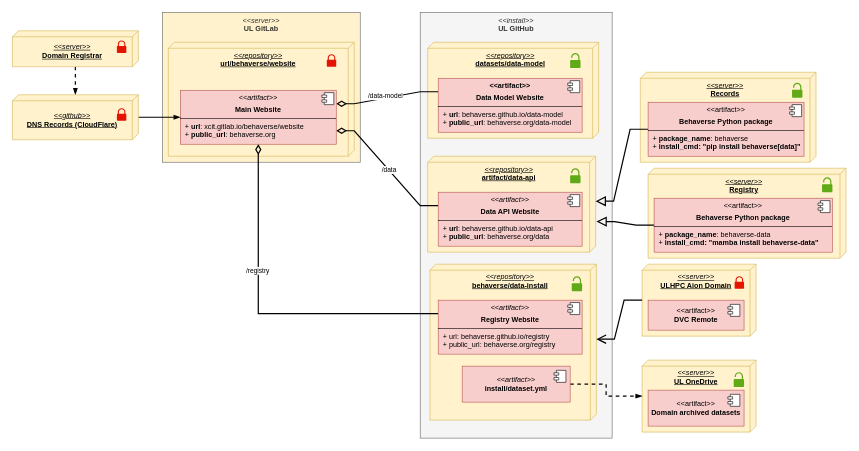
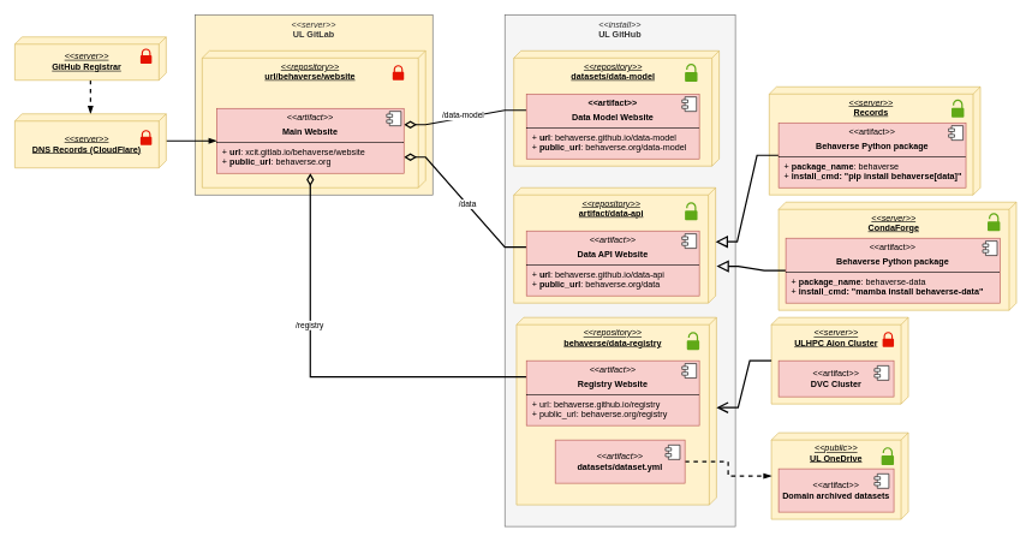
  <mxCell id="0" />
  <mxCell id="1" parent="0" />
  <mxCell id="2" value="&lt;i&gt;&amp;lt;&amp;lt;server&amp;gt;&amp;gt;&lt;/i&gt;&lt;div&gt;&lt;b&gt;Records&lt;/b&gt;&lt;/div&gt;" style="verticalAlign=top;align=center;spacingTop=8;spacingLeft=2;spacingRight=12;shape=cube;size=10;direction=south;fontStyle=4;html=1;whiteSpace=wrap;fillColor=#fff2cc;strokeColor=#d6b656;" vertex="1" parent="1"><mxGeometry x="1067" y="120" width="293" height="150" as="geometry" /></mxCell>
- <mxCell id="3" value="&lt;i&gt;&amp;lt;&amp;lt;server&amp;gt;&amp;gt;&lt;/i&gt;&lt;div&gt;&lt;b&gt;Registry&lt;/b&gt;&lt;/div&gt;" style="verticalAlign=top;align=center;spacingTop=8;spacingLeft=2;spacingRight=12;shape=cube;size=10;direction=south;fontStyle=4;html=1;whiteSpace=wrap;fillColor=#fff2cc;strokeColor=#d6b656;" vertex="1" parent="1"><mxGeometry x="1080" y="280" width="330" height="150" as="geometry" /></mxCell>
+ <mxCell id="3" value="&lt;i&gt;&amp;lt;&amp;lt;server&amp;gt;&amp;gt;&lt;/i&gt;&lt;div&gt;&lt;b&gt;CondaForge&lt;/b&gt;&lt;/div&gt;" style="verticalAlign=top;align=center;spacingTop=8;spacingLeft=2;spacingRight=12;shape=cube;size=10;direction=south;fontStyle=4;html=1;whiteSpace=wrap;fillColor=#fff2cc;strokeColor=#d6b656;" vertex="1" parent="1"><mxGeometry x="1080" y="280" width="330" height="150" as="geometry" /></mxCell>
  <mxCell id="4" value="&lt;div&gt;&lt;i&gt;&amp;lt;&amp;lt;install&amp;gt;&amp;gt;&lt;/i&gt;&lt;/div&gt;&lt;b&gt;UL GitHub&lt;/b&gt;" style="rounded=0;whiteSpace=wrap;html=1;verticalAlign=top;fillColor=#f5f5f5;fontColor=#333333;strokeColor=#666666;" vertex="1" parent="1"><mxGeometry x="700" y="20" width="320" height="710" as="geometry" /></mxCell>
  <mxCell id="5" value="&lt;i&gt;&amp;lt;&amp;lt;repository&amp;gt;&amp;gt;&lt;/i&gt;&lt;div&gt;&lt;b&gt;datasets/data-model&lt;/b&gt;&lt;/div&gt;" style="verticalAlign=top;align=center;spacingTop=8;spacingLeft=2;spacingRight=12;shape=cube;size=10;direction=south;fontStyle=4;html=1;whiteSpace=wrap;fillColor=#fff2cc;strokeColor=#d6b656;" vertex="1" parent="1"><mxGeometry x="712.5" y="70" width="285" height="160" as="geometry" /></mxCell>
  <mxCell id="6" value="&lt;div&gt;&lt;i&gt;&amp;lt;&amp;lt;server&amp;gt;&amp;gt;&lt;/i&gt;&lt;/div&gt;&lt;b&gt;UL GitLab&lt;/b&gt;" style="rounded=0;whiteSpace=wrap;html=1;verticalAlign=top;fillColor=#fff2cc;fontColor=#333333;strokeColor=#666666;" vertex="1" parent="1"><mxGeometry x="270" y="20" width="330" height="250" as="geometry" /></mxCell>
  <mxCell id="7" value="&lt;i&gt;&amp;lt;&amp;lt;repository&amp;gt;&amp;gt;&lt;/i&gt;&lt;div&gt;&lt;b&gt;url/behaverse/website&lt;/b&gt;&lt;/div&gt;" style="verticalAlign=top;align=center;spacingTop=8;spacingLeft=2;spacingRight=12;shape=cube;size=10;direction=south;fontStyle=4;html=1;whiteSpace=wrap;fillColor=#fff2cc;strokeColor=#d6b656;" vertex="1" parent="1"><mxGeometry x="280" y="70" width="310" height="190" as="geometry" /></mxCell>
  <mxCell id="8" value="&lt;i&gt;&amp;lt;&amp;lt;repository&amp;gt;&amp;gt;&lt;/i&gt;&lt;div&gt;&lt;b&gt;artifact/data-api&lt;/b&gt;&lt;/div&gt;" style="verticalAlign=top;align=center;spacingTop=8;spacingLeft=2;spacingRight=12;shape=cube;size=10;direction=south;fontStyle=4;html=1;whiteSpace=wrap;fillColor=#fff2cc;strokeColor=#d6b656;" vertex="1" parent="1"><mxGeometry x="712.5" y="260" width="280" height="160" as="geometry" /></mxCell>
  <mxCell id="9" style="edgeStyle=entityRelationEdgeStyle;rounded=0;orthogonalLoop=1;jettySize=auto;html=1;endArrow=none;endFill=0;startArrow=diamondThin;startFill=0;exitX=1;exitY=0.25;exitDx=0;exitDy=0;startSize=12;entryX=0;entryY=0.25;entryDx=0;entryDy=0;strokeWidth=2;" edge="1" parent="1" source="13" target="17"><mxGeometry relative="1" as="geometry" /></mxCell>
  <mxCell id="10" value="/data-model" style="edgeLabel;html=1;align=center;verticalAlign=middle;resizable=0;points=[];" vertex="1" connectable="0" parent="9"><mxGeometry x="-0.038" y="4" relative="1" as="geometry"><mxPoint as="offset" /></mxGeometry></mxCell>
  <mxCell id="11" style="edgeStyle=entityRelationEdgeStyle;rounded=0;orthogonalLoop=1;jettySize=auto;html=1;endArrow=none;endFill=0;startArrow=diamondThin;startFill=0;startSize=12;exitX=1;exitY=0.75;exitDx=0;exitDy=0;strokeWidth=2;entryX=0;entryY=0.25;entryDx=0;entryDy=0;" edge="1" parent="1" source="13" target="15"><mxGeometry relative="1" as="geometry"><Array as="points"><mxPoint x="620" y="300" /><mxPoint x="540" y="290" /></Array></mxGeometry></mxCell>
  <mxCell id="12" value="/data" style="edgeLabel;html=1;align=center;verticalAlign=middle;resizable=0;points=[];" vertex="1" connectable="0" parent="11"><mxGeometry x="0.032" relative="1" as="geometry"><mxPoint as="offset" /></mxGeometry></mxCell>
  <mxCell id="13" value="&lt;p style=&quot;margin:0px;margin-top:6px;text-align:center;&quot;&gt;&lt;i style=&quot;&quot;&gt;&amp;lt;&amp;lt;artifact&amp;gt;&amp;gt;&lt;/i&gt;&lt;/p&gt;&lt;p style=&quot;margin:0px;margin-top:6px;text-align:center;&quot;&gt;&lt;b&gt;Main Website&lt;/b&gt;&lt;/p&gt;&lt;hr size=&quot;1&quot; style=&quot;border-style:solid;&quot;&gt;&lt;p style=&quot;margin:0px;margin-left:8px;&quot;&gt;+ &lt;b&gt;url&lt;/b&gt;: xcit.gitlab.io/behaverse/website&lt;br&gt;&lt;/p&gt;&lt;p style=&quot;margin:0px;margin-left:8px;&quot;&gt;+ &lt;b&gt;public_url&lt;/b&gt;: behaverse.org&lt;/p&gt;" style="align=left;overflow=fill;html=1;dropTarget=0;whiteSpace=wrap;fillColor=#f8cecc;strokeColor=#b85450;" vertex="1" parent="1"><mxGeometry x="300" y="150" width="260" height="90" as="geometry" /></mxCell>
  <mxCell id="14" value="" style="shape=component;jettyWidth=8;jettyHeight=4;" vertex="1" parent="13"><mxGeometry x="1" width="20" height="20" relative="1" as="geometry"><mxPoint x="-24" y="4" as="offset" /></mxGeometry></mxCell>
  <mxCell id="15" value="&lt;p style=&quot;margin:0px;margin-top:6px;text-align:center;&quot;&gt;&lt;i&gt;&amp;lt;&amp;lt;artifact&amp;gt;&amp;gt;&lt;/i&gt;&lt;/p&gt;&lt;p style=&quot;margin:0px;margin-top:6px;text-align:center;&quot;&gt;&lt;b&gt;Data API Website&lt;/b&gt;&lt;/p&gt;&lt;hr size=&quot;1&quot; style=&quot;border-style:solid;&quot;&gt;&lt;p style=&quot;margin:0px;margin-left:8px;&quot;&gt;+ &lt;b&gt;url&lt;/b&gt;: behaverse.github.io/data-api&lt;br&gt;&lt;/p&gt;&lt;p style=&quot;margin:0px;margin-left:8px;&quot;&gt;+ &lt;b&gt;public_url&lt;/b&gt;: behaverse.org/data&lt;/p&gt;" style="align=left;overflow=fill;html=1;dropTarget=0;whiteSpace=wrap;fillColor=#f8cecc;strokeColor=#b85450;" vertex="1" parent="1"><mxGeometry x="730" y="320" width="240" height="90" as="geometry" /></mxCell>
  <mxCell id="16" value="" style="shape=component;jettyWidth=8;jettyHeight=4;" vertex="1" parent="15"><mxGeometry x="1" width="20" height="20" relative="1" as="geometry"><mxPoint x="-24" y="4" as="offset" /></mxGeometry></mxCell>
  <mxCell id="17" value="&lt;p style=&quot;margin:0px;margin-top:6px;text-align:center;&quot;&gt;&lt;b&gt;&amp;lt;&amp;lt;artifact&amp;gt;&amp;gt;&lt;/b&gt;&lt;/p&gt;&lt;p style=&quot;margin:0px;margin-top:6px;text-align:center;&quot;&gt;&lt;b&gt;Data Model Website&lt;/b&gt;&lt;/p&gt;&lt;hr size=&quot;1&quot; style=&quot;border-style:solid;&quot;&gt;&lt;p style=&quot;margin:0px;margin-left:8px;&quot;&gt;+ &lt;b&gt;url&lt;/b&gt;: behaverse.github.io/data-model&lt;br&gt;&lt;/p&gt;&lt;p style=&quot;margin:0px;margin-left:8px;&quot;&gt;+ &lt;b&gt;public_url&lt;/b&gt;: behaverse.org/data-model&lt;/p&gt;" style="align=left;overflow=fill;html=1;dropTarget=0;whiteSpace=wrap;fillColor=#f8cecc;strokeColor=#b85450;" vertex="1" parent="1"><mxGeometry x="730" y="130" width="240" height="90" as="geometry" /></mxCell>
  <mxCell id="18" value="" style="shape=component;jettyWidth=8;jettyHeight=4;" vertex="1" parent="17"><mxGeometry x="1" width="20" height="20" relative="1" as="geometry"><mxPoint x="-24" y="4" as="offset" /></mxGeometry></mxCell>
- <mxCell id="19" value="&lt;i&gt;&amp;lt;&amp;lt;repository&amp;gt;&amp;gt;&lt;/i&gt;&lt;div&gt;&lt;b&gt;behaverse/data-install&lt;/b&gt;&lt;/div&gt;" style="verticalAlign=top;align=center;spacingTop=8;spacingLeft=2;spacingRight=12;shape=cube;size=10;direction=south;fontStyle=4;html=1;whiteSpace=wrap;fillColor=#fff2cc;strokeColor=#d6b656;" vertex="1" parent="1"><mxGeometry x="716.25" y="440" width="277.5" height="260" as="geometry" /></mxCell>
+ <mxCell id="19" value="&lt;i&gt;&amp;lt;&amp;lt;repository&amp;gt;&amp;gt;&lt;/i&gt;&lt;div&gt;&lt;b&gt;behaverse/data-registry&lt;/b&gt;&lt;/div&gt;" style="verticalAlign=top;align=center;spacingTop=8;spacingLeft=2;spacingRight=12;shape=cube;size=10;direction=south;fontStyle=4;html=1;whiteSpace=wrap;fillColor=#fff2cc;strokeColor=#d6b656;" vertex="1" parent="1"><mxGeometry x="716.25" y="440" width="277.5" height="260" as="geometry" /></mxCell>
  <mxCell id="20" style="edgeStyle=orthogonalEdgeStyle;rounded=0;orthogonalLoop=1;jettySize=auto;html=1;endArrow=diamondThin;endFill=0;endSize=12;strokeWidth=2;exitX=0;exitY=0.25;exitDx=0;exitDy=0;" edge="1" parent="1" source="22" target="13"><mxGeometry relative="1" as="geometry" /></mxCell>
  <mxCell id="21" value="/registry" style="edgeLabel;html=1;align=center;verticalAlign=middle;resizable=0;points=[];" vertex="1" connectable="0" parent="20"><mxGeometry x="0.276" y="2" relative="1" as="geometry"><mxPoint as="offset" /></mxGeometry></mxCell>
  <mxCell id="22" value="&lt;p style=&quot;margin:0px;margin-top:6px;text-align:center;&quot;&gt;&lt;i&gt;&amp;lt;&amp;lt;artifact&amp;gt;&amp;gt;&lt;/i&gt;&lt;/p&gt;&lt;p style=&quot;margin:0px;margin-top:6px;text-align:center;&quot;&gt;&lt;b&gt;Registry Website&lt;/b&gt;&lt;/p&gt;&lt;hr size=&quot;1&quot; style=&quot;border-style:solid;&quot;&gt;&lt;p style=&quot;margin:0px;margin-left:8px;&quot;&gt;+ url: behaverse.github.io/registry&lt;br&gt;&lt;/p&gt;&lt;p style=&quot;margin:0px;margin-left:8px;&quot;&gt;+ public_url: behaverse.org/registry&lt;/p&gt;" style="align=left;overflow=fill;html=1;dropTarget=0;whiteSpace=wrap;fillColor=#f8cecc;strokeColor=#b85450;" vertex="1" parent="1"><mxGeometry x="730" y="500" width="240" height="90" as="geometry" /></mxCell>
  <mxCell id="23" value="" style="shape=component;jettyWidth=8;jettyHeight=4;" vertex="1" parent="22"><mxGeometry x="1" width="20" height="20" relative="1" as="geometry"><mxPoint x="-24" y="4" as="offset" /></mxGeometry></mxCell>
  <mxCell id="24" style="edgeStyle=entityRelationEdgeStyle;rounded=0;orthogonalLoop=1;jettySize=auto;html=1;entryX=0;entryY=0;entryDx=75;entryDy=0;entryPerimeter=0;strokeWidth=2;endArrow=block;endFill=0;startSize=12;endSize=12;" edge="1" parent="1" source="50" target="8"><mxGeometry relative="1" as="geometry" /></mxCell>
  <mxCell id="25" style="edgeStyle=entityRelationEdgeStyle;rounded=0;orthogonalLoop=1;jettySize=auto;html=1;entryX=0.681;entryY=-0.005;entryDx=0;entryDy=0;entryPerimeter=0;endArrow=block;endFill=0;endSize=12;strokeWidth=2;" edge="1" parent="1" source="52" target="8"><mxGeometry relative="1" as="geometry" /></mxCell>
- <mxCell id="26" value="&lt;i&gt;&amp;lt;&amp;lt;server&amp;gt;&amp;gt;&lt;/i&gt;&lt;div&gt;&lt;b&gt;UL OneDrive&lt;/b&gt;&lt;/div&gt;" style="verticalAlign=top;align=center;spacingTop=8;spacingLeft=2;spacingRight=12;shape=cube;size=10;direction=south;fontStyle=4;html=1;whiteSpace=wrap;fillColor=#fff2cc;strokeColor=#d6b656;" vertex="1" parent="1"><mxGeometry x="1070" y="600" width="190" height="120" as="geometry" /></mxCell>
- <mxCell id="27" value="&lt;i&gt;&amp;lt;&amp;lt;server&amp;gt;&amp;gt;&lt;/i&gt;&lt;div&gt;&lt;b&gt;ULHPC Aion Domain&lt;/b&gt;&lt;/div&gt;" style="verticalAlign=top;align=center;spacingTop=8;spacingLeft=2;spacingRight=12;shape=cube;size=10;direction=south;fontStyle=4;html=1;whiteSpace=wrap;fillColor=#fff2cc;strokeColor=#d6b656;" vertex="1" parent="1"><mxGeometry x="1070" y="440" width="190" height="120" as="geometry" /></mxCell>
+ <mxCell id="26" value="&lt;i&gt;&amp;lt;&amp;lt;public&amp;gt;&amp;gt;&lt;/i&gt;&lt;div&gt;&lt;b&gt;UL OneDrive&lt;/b&gt;&lt;/div&gt;" style="verticalAlign=top;align=center;spacingTop=8;spacingLeft=2;spacingRight=12;shape=cube;size=10;direction=south;fontStyle=4;html=1;whiteSpace=wrap;fillColor=#fff2cc;strokeColor=#d6b656;" vertex="1" parent="1"><mxGeometry x="1070" y="600" width="190" height="120" as="geometry" /></mxCell>
+ <mxCell id="27" value="&lt;i&gt;&amp;lt;&amp;lt;server&amp;gt;&amp;gt;&lt;/i&gt;&lt;div&gt;&lt;b&gt;ULHPC Aion Cluster&lt;/b&gt;&lt;/div&gt;" style="verticalAlign=top;align=center;spacingTop=8;spacingLeft=2;spacingRight=12;shape=cube;size=10;direction=south;fontStyle=4;html=1;whiteSpace=wrap;fillColor=#fff2cc;strokeColor=#d6b656;" vertex="1" parent="1"><mxGeometry x="1070" y="440" width="190" height="120" as="geometry" /></mxCell>
  <mxCell id="28" style="edgeStyle=entityRelationEdgeStyle;rounded=0;orthogonalLoop=1;jettySize=auto;html=1;entryX=0;entryY=0;entryDx=125;entryDy=0;entryPerimeter=0;strokeWidth=2;endArrow=open;endFill=0;endSize=12;" edge="1" parent="1" source="27" target="19"><mxGeometry relative="1" as="geometry" /></mxCell>
  <mxCell id="29" style="edgeStyle=orthogonalEdgeStyle;rounded=0;orthogonalLoop=1;jettySize=auto;html=1;strokeWidth=2;endArrow=blockThin;endFill=1;dashed=1;" edge="1" parent="1" source="30" target="26"><mxGeometry relative="1" as="geometry" /></mxCell>
- <mxCell id="30" value="&lt;i&gt;&amp;lt;&amp;lt;artifact&amp;gt;&amp;gt;&lt;br&gt;&lt;/i&gt;&lt;b&gt;install/dataset.yml&lt;/b&gt;" style="html=1;dropTarget=0;whiteSpace=wrap;fillColor=#f8cecc;strokeColor=#b85450;" vertex="1" parent="1"><mxGeometry x="770" y="610" width="180" height="60" as="geometry" /></mxCell>
+ <mxCell id="30" value="&lt;i&gt;&amp;lt;&amp;lt;artifact&amp;gt;&amp;gt;&lt;br&gt;&lt;/i&gt;&lt;b&gt;datasets/dataset.yml&lt;/b&gt;" style="html=1;dropTarget=0;whiteSpace=wrap;fillColor=#f8cecc;strokeColor=#b85450;" vertex="1" parent="1"><mxGeometry x="770" y="610" width="180" height="60" as="geometry" /></mxCell>
  <mxCell id="31" value="" style="shape=module;jettyWidth=8;jettyHeight=4;" vertex="1" parent="30"><mxGeometry x="1" width="20" height="20" relative="1" as="geometry"><mxPoint x="-27" y="7" as="offset" /></mxGeometry></mxCell>
- <mxCell id="32" value="&amp;lt;&amp;lt;artifact&amp;gt;&amp;gt;&lt;br&gt;&lt;b&gt;DVC Remote&lt;/b&gt;" style="html=1;dropTarget=0;whiteSpace=wrap;fillColor=#f8cecc;strokeColor=#b85450;" vertex="1" parent="1"><mxGeometry x="1080" y="500" width="160" height="50" as="geometry" /></mxCell>
+ <mxCell id="32" value="&amp;lt;&amp;lt;artifact&amp;gt;&amp;gt;&lt;br&gt;&lt;b&gt;DVC Cluster&lt;/b&gt;" style="html=1;dropTarget=0;whiteSpace=wrap;fillColor=#f8cecc;strokeColor=#b85450;" vertex="1" parent="1"><mxGeometry x="1080" y="500" width="160" height="50" as="geometry" /></mxCell>
  <mxCell id="33" value="" style="shape=module;jettyWidth=8;jettyHeight=4;" vertex="1" parent="32"><mxGeometry x="1" width="20" height="20" relative="1" as="geometry"><mxPoint x="-27" y="7" as="offset" /></mxGeometry></mxCell>
  <mxCell id="34" value="&amp;lt;&amp;lt;artifact&amp;gt;&amp;gt;&lt;br&gt;&lt;b&gt;Domain archived datasets&lt;/b&gt;" style="html=1;dropTarget=0;whiteSpace=wrap;fillColor=#f8cecc;strokeColor=#b85450;" vertex="1" parent="1"><mxGeometry x="1080" y="650" width="160" height="60" as="geometry" /></mxCell>
  <mxCell id="35" value="" style="shape=module;jettyWidth=8;jettyHeight=4;" vertex="1" parent="34"><mxGeometry x="1" width="20" height="20" relative="1" as="geometry"><mxPoint x="-27" y="7" as="offset" /></mxGeometry></mxCell>
  <mxCell id="36" value="" style="sketch=0;pointerEvents=1;shadow=0;dashed=0;html=1;fillColor=#e51400;labelPosition=center;verticalLabelPosition=bottom;verticalAlign=top;outlineConnect=0;align=center;shape=mxgraph.office.security.lock_protected;strokeColor=none;aspect=fixed;fontColor=#ffffff;" vertex="1" parent="1"><mxGeometry x="544.25" y="90" width="15.748" height="20.81" as="geometry" /></mxCell>
  <mxCell id="37" value="" style="sketch=0;pointerEvents=1;shadow=0;dashed=0;html=1;fillColor=#e51400;labelPosition=center;verticalLabelPosition=bottom;verticalAlign=top;outlineConnect=0;align=center;shape=mxgraph.office.security.lock_protected;strokeColor=none;aspect=fixed;fontColor=#ffffff;" vertex="1" parent="1"><mxGeometry x="1224.25" y="460" width="15.748" height="20.81" as="geometry" /></mxCell>
  <mxCell id="38" value="" style="sketch=0;pointerEvents=1;shadow=0;dashed=0;html=1;strokeColor=none;fillColor=#60a917;labelPosition=center;verticalLabelPosition=bottom;verticalAlign=top;outlineConnect=0;align=center;shape=mxgraph.office.security.lock_unprotected;aspect=fixed;fontColor=#ffffff;" vertex="1" parent="1"><mxGeometry x="950" y="280" width="17.323" height="24.95" as="geometry" /></mxCell>
  <mxCell id="39" value="" style="sketch=0;pointerEvents=1;shadow=0;dashed=0;html=1;strokeColor=none;fillColor=#60a917;labelPosition=center;verticalLabelPosition=bottom;verticalAlign=top;outlineConnect=0;align=center;shape=mxgraph.office.security.lock_unprotected;aspect=fixed;fontColor=#ffffff;" vertex="1" parent="1"><mxGeometry x="950" y="87.93" width="17.323" height="24.95" as="geometry" /></mxCell>
  <mxCell id="40" value="" style="sketch=0;pointerEvents=1;shadow=0;dashed=0;html=1;strokeColor=none;fillColor=#60a917;labelPosition=center;verticalLabelPosition=bottom;verticalAlign=top;outlineConnect=0;align=center;shape=mxgraph.office.security.lock_unprotected;aspect=fixed;fontColor=#ffffff;" vertex="1" parent="1"><mxGeometry x="952.68" y="460" width="17.323" height="24.95" as="geometry" /></mxCell>
  <mxCell id="41" value="" style="sketch=0;pointerEvents=1;shadow=0;dashed=0;html=1;strokeColor=none;fillColor=#60a917;labelPosition=center;verticalLabelPosition=bottom;verticalAlign=top;outlineConnect=0;align=center;shape=mxgraph.office.security.lock_unprotected;aspect=fixed;fontColor=#ffffff;" vertex="1" parent="1"><mxGeometry x="1320" y="137.53" width="17.323" height="24.95" as="geometry" /></mxCell>
  <mxCell id="42" value="" style="sketch=0;pointerEvents=1;shadow=0;dashed=0;html=1;strokeColor=none;fillColor=#60a917;labelPosition=center;verticalLabelPosition=bottom;verticalAlign=top;outlineConnect=0;align=center;shape=mxgraph.office.security.lock_unprotected;aspect=fixed;fontColor=#ffffff;" vertex="1" parent="1"><mxGeometry x="1370" y="295.05" width="17.323" height="24.95" as="geometry" /></mxCell>
  <mxCell id="43" value="" style="sketch=0;pointerEvents=1;shadow=0;dashed=0;html=1;strokeColor=none;fillColor=#60a917;labelPosition=center;verticalLabelPosition=bottom;verticalAlign=top;outlineConnect=0;align=center;shape=mxgraph.office.security.lock_unprotected;aspect=fixed;fontColor=#ffffff;" vertex="1" parent="1"><mxGeometry x="1222.68" y="620" width="17.323" height="24.95" as="geometry" /></mxCell>
  <mxCell id="44" style="edgeStyle=orthogonalEdgeStyle;rounded=0;orthogonalLoop=1;jettySize=auto;html=1;endArrow=blockThin;endFill=1;strokeWidth=2;dashed=1;" edge="1" parent="1" source="45" target="47"><mxGeometry relative="1" as="geometry" /></mxCell>
- <mxCell id="45" value="&lt;i&gt;&amp;lt;&amp;lt;server&amp;gt;&amp;gt;&lt;/i&gt;&lt;div&gt;&lt;b&gt;Domain R&lt;/b&gt;&lt;span style=&quot;background-color: initial;&quot;&gt;&lt;b&gt;egistrar&lt;/b&gt;&lt;/span&gt;&lt;/div&gt;" style="verticalAlign=middle;align=center;spacingTop=8;spacingLeft=2;spacingRight=12;shape=cube;size=10;direction=south;fontStyle=4;html=1;whiteSpace=wrap;fillColor=#fff2cc;strokeColor=#d6b656;" vertex="1" parent="1"><mxGeometry x="20" y="50.81" width="210" height="60" as="geometry" /></mxCell>
+ <mxCell id="45" value="&lt;i&gt;&amp;lt;&amp;lt;server&amp;gt;&amp;gt;&lt;/i&gt;&lt;div&gt;&lt;b&gt;GitHub R&lt;/b&gt;&lt;span style=&quot;background-color: initial;&quot;&gt;&lt;b&gt;egistrar&lt;/b&gt;&lt;/span&gt;&lt;/div&gt;" style="verticalAlign=middle;align=center;spacingTop=8;spacingLeft=2;spacingRight=12;shape=cube;size=10;direction=south;fontStyle=4;html=1;whiteSpace=wrap;fillColor=#fff2cc;strokeColor=#d6b656;" vertex="1" parent="1"><mxGeometry x="20" y="50.81" width="210" height="60" as="geometry" /></mxCell>
  <mxCell id="46" style="edgeStyle=orthogonalEdgeStyle;rounded=0;orthogonalLoop=1;jettySize=auto;html=1;strokeWidth=2;endArrow=blockThin;endFill=1;" edge="1" parent="1" source="47" target="13"><mxGeometry relative="1" as="geometry" /></mxCell>
- <mxCell id="47" value="&lt;i&gt;&amp;lt;&amp;lt;github&amp;gt;&amp;gt;&lt;/i&gt;&lt;div&gt;&lt;b&gt;DNS Records (CloudFlare)&lt;/b&gt;&lt;/div&gt;" style="verticalAlign=middle;align=center;spacingTop=8;spacingLeft=2;spacingRight=12;shape=cube;size=10;direction=south;fontStyle=4;html=1;whiteSpace=wrap;fillColor=#fff2cc;strokeColor=#d6b656;" vertex="1" parent="1"><mxGeometry x="20" y="157.5" width="210" height="75" as="geometry" /></mxCell>
+ <mxCell id="47" value="&lt;i&gt;&amp;lt;&amp;lt;server&amp;gt;&amp;gt;&lt;/i&gt;&lt;div&gt;&lt;b&gt;DNS Records (CloudFlare)&lt;/b&gt;&lt;/div&gt;" style="verticalAlign=middle;align=center;spacingTop=8;spacingLeft=2;spacingRight=12;shape=cube;size=10;direction=south;fontStyle=4;html=1;whiteSpace=wrap;fillColor=#fff2cc;strokeColor=#d6b656;" vertex="1" parent="1"><mxGeometry x="20" y="157.5" width="210" height="75" as="geometry" /></mxCell>
  <mxCell id="48" value="" style="sketch=0;pointerEvents=1;shadow=0;dashed=0;html=1;fillColor=#e51400;labelPosition=center;verticalLabelPosition=bottom;verticalAlign=top;outlineConnect=0;align=center;shape=mxgraph.office.security.lock_protected;strokeColor=none;aspect=fixed;fontColor=#ffffff;" vertex="1" parent="1"><mxGeometry x="194.25" y="67.12" width="15.748" height="20.81" as="geometry" /></mxCell>
  <mxCell id="49" value="" style="sketch=0;pointerEvents=1;shadow=0;dashed=0;html=1;fillColor=#e51400;labelPosition=center;verticalLabelPosition=bottom;verticalAlign=top;outlineConnect=0;align=center;shape=mxgraph.office.security.lock_protected;strokeColor=none;aspect=fixed;fontColor=#ffffff;" vertex="1" parent="1"><mxGeometry x="194.25" y="180" width="15.748" height="20.81" as="geometry" /></mxCell>
  <mxCell id="50" value="&lt;p style=&quot;margin:0px;margin-top:6px;text-align:center;&quot;&gt;&amp;lt;&amp;lt;artifact&amp;gt;&amp;gt;&lt;/p&gt;&lt;p style=&quot;margin:0px;margin-top:6px;text-align:center;&quot;&gt;&lt;b&gt;Behaverse Python package&lt;/b&gt;&lt;/p&gt;&lt;hr size=&quot;1&quot; style=&quot;border-style:solid;&quot;&gt;&lt;p style=&quot;margin:0px;margin-left:8px;&quot;&gt;+ &lt;b&gt;package_name&lt;/b&gt;: behaverse&lt;br&gt;&lt;/p&gt;&lt;p style=&quot;margin:0px;margin-left:8px;&quot;&gt;+ &lt;b&gt;install_cmd: &quot;pip install behaverse[data]&quot;&lt;/b&gt;&lt;/p&gt;" style="align=left;overflow=fill;html=1;dropTarget=0;whiteSpace=wrap;fillColor=#f8cecc;strokeColor=#b85450;" vertex="1" parent="1"><mxGeometry x="1080" y="170" width="260" height="90" as="geometry" /></mxCell>
  <mxCell id="51" value="" style="shape=component;jettyWidth=8;jettyHeight=4;" vertex="1" parent="50"><mxGeometry x="1" width="20" height="20" relative="1" as="geometry"><mxPoint x="-24" y="4" as="offset" /></mxGeometry></mxCell>
  <mxCell id="52" value="&lt;p style=&quot;margin:0px;margin-top:6px;text-align:center;&quot;&gt;&amp;lt;&amp;lt;artifact&amp;gt;&amp;gt;&lt;/p&gt;&lt;p style=&quot;margin:0px;margin-top:6px;text-align:center;&quot;&gt;&lt;b&gt;Behaverse Python package&lt;/b&gt;&lt;/p&gt;&lt;hr size=&quot;1&quot; style=&quot;border-style:solid;&quot;&gt;&lt;p style=&quot;margin:0px;margin-left:8px;&quot;&gt;+ &lt;b&gt;package_name&lt;/b&gt;: behaverse-data&lt;br&gt;&lt;/p&gt;&lt;p style=&quot;margin:0px;margin-left:8px;&quot;&gt;+ &lt;b&gt;install_cmd: &quot;mamba install behaverse-data&quot;&lt;/b&gt;&lt;/p&gt;" style="align=left;overflow=fill;html=1;dropTarget=0;whiteSpace=wrap;fillColor=#f8cecc;strokeColor=#b85450;" vertex="1" parent="1"><mxGeometry x="1090" y="330" width="297.32" height="90" as="geometry" /></mxCell>
  <mxCell id="53" value="" style="shape=component;jettyWidth=8;jettyHeight=4;" vertex="1" parent="52"><mxGeometry x="1" width="20" height="20" relative="1" as="geometry"><mxPoint x="-24" y="4" as="offset" /></mxGeometry></mxCell>
